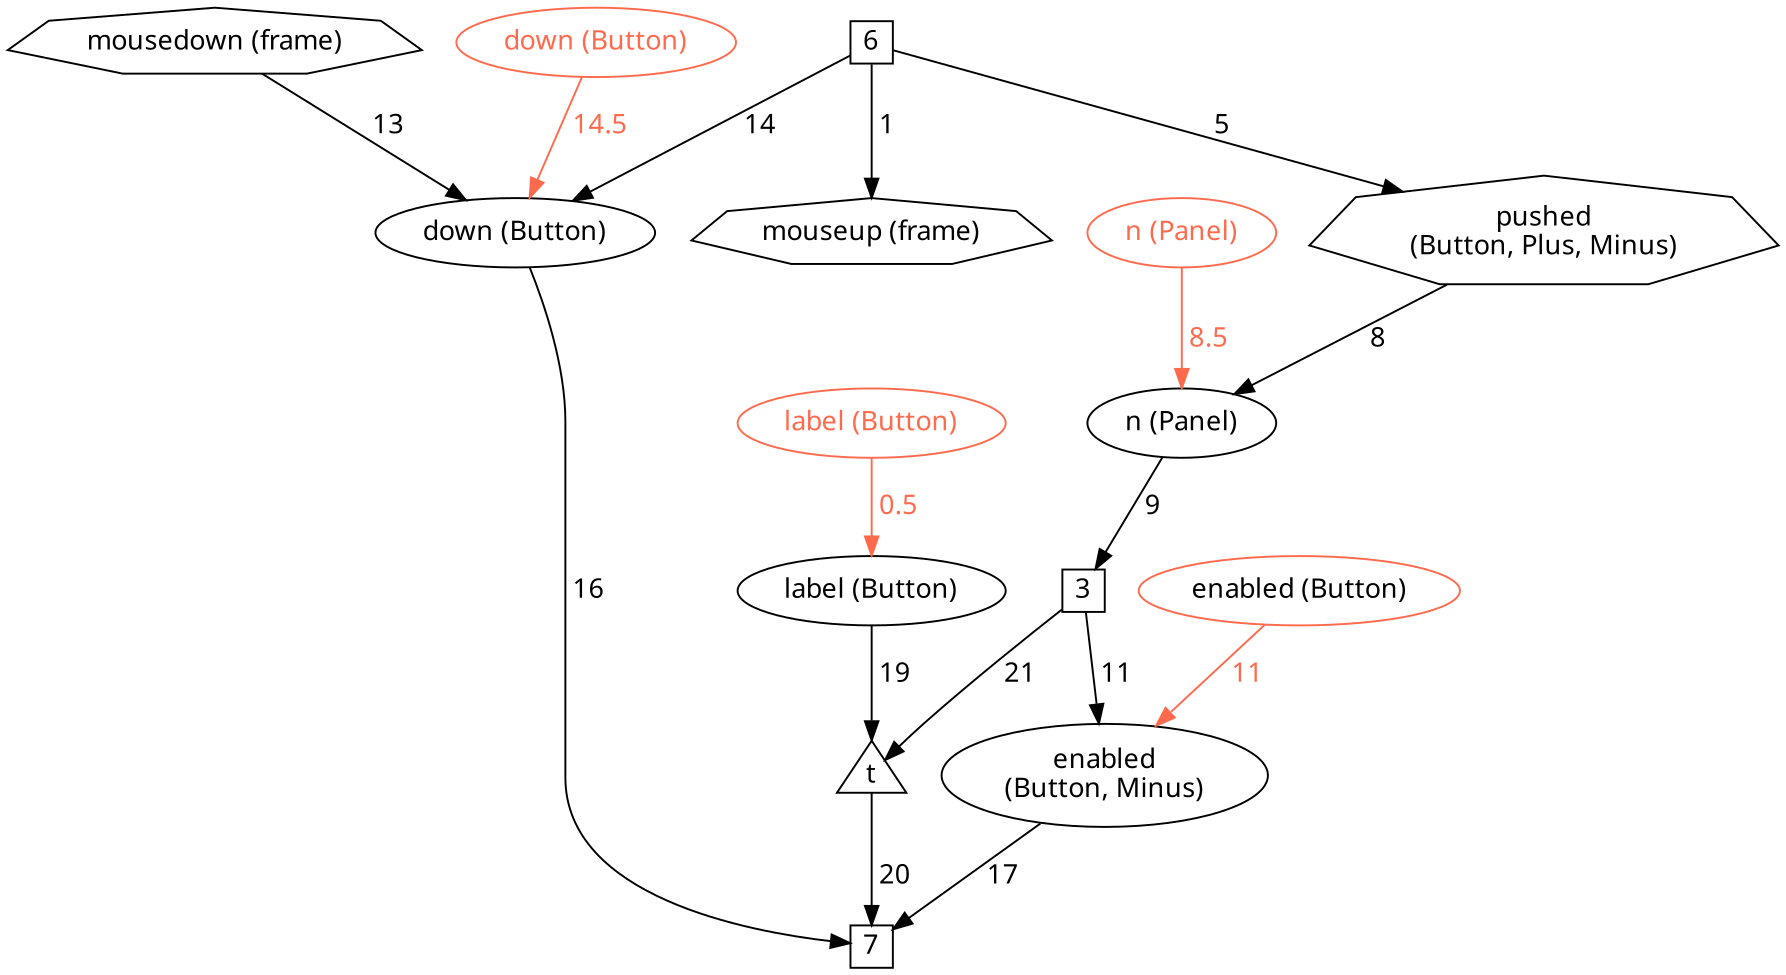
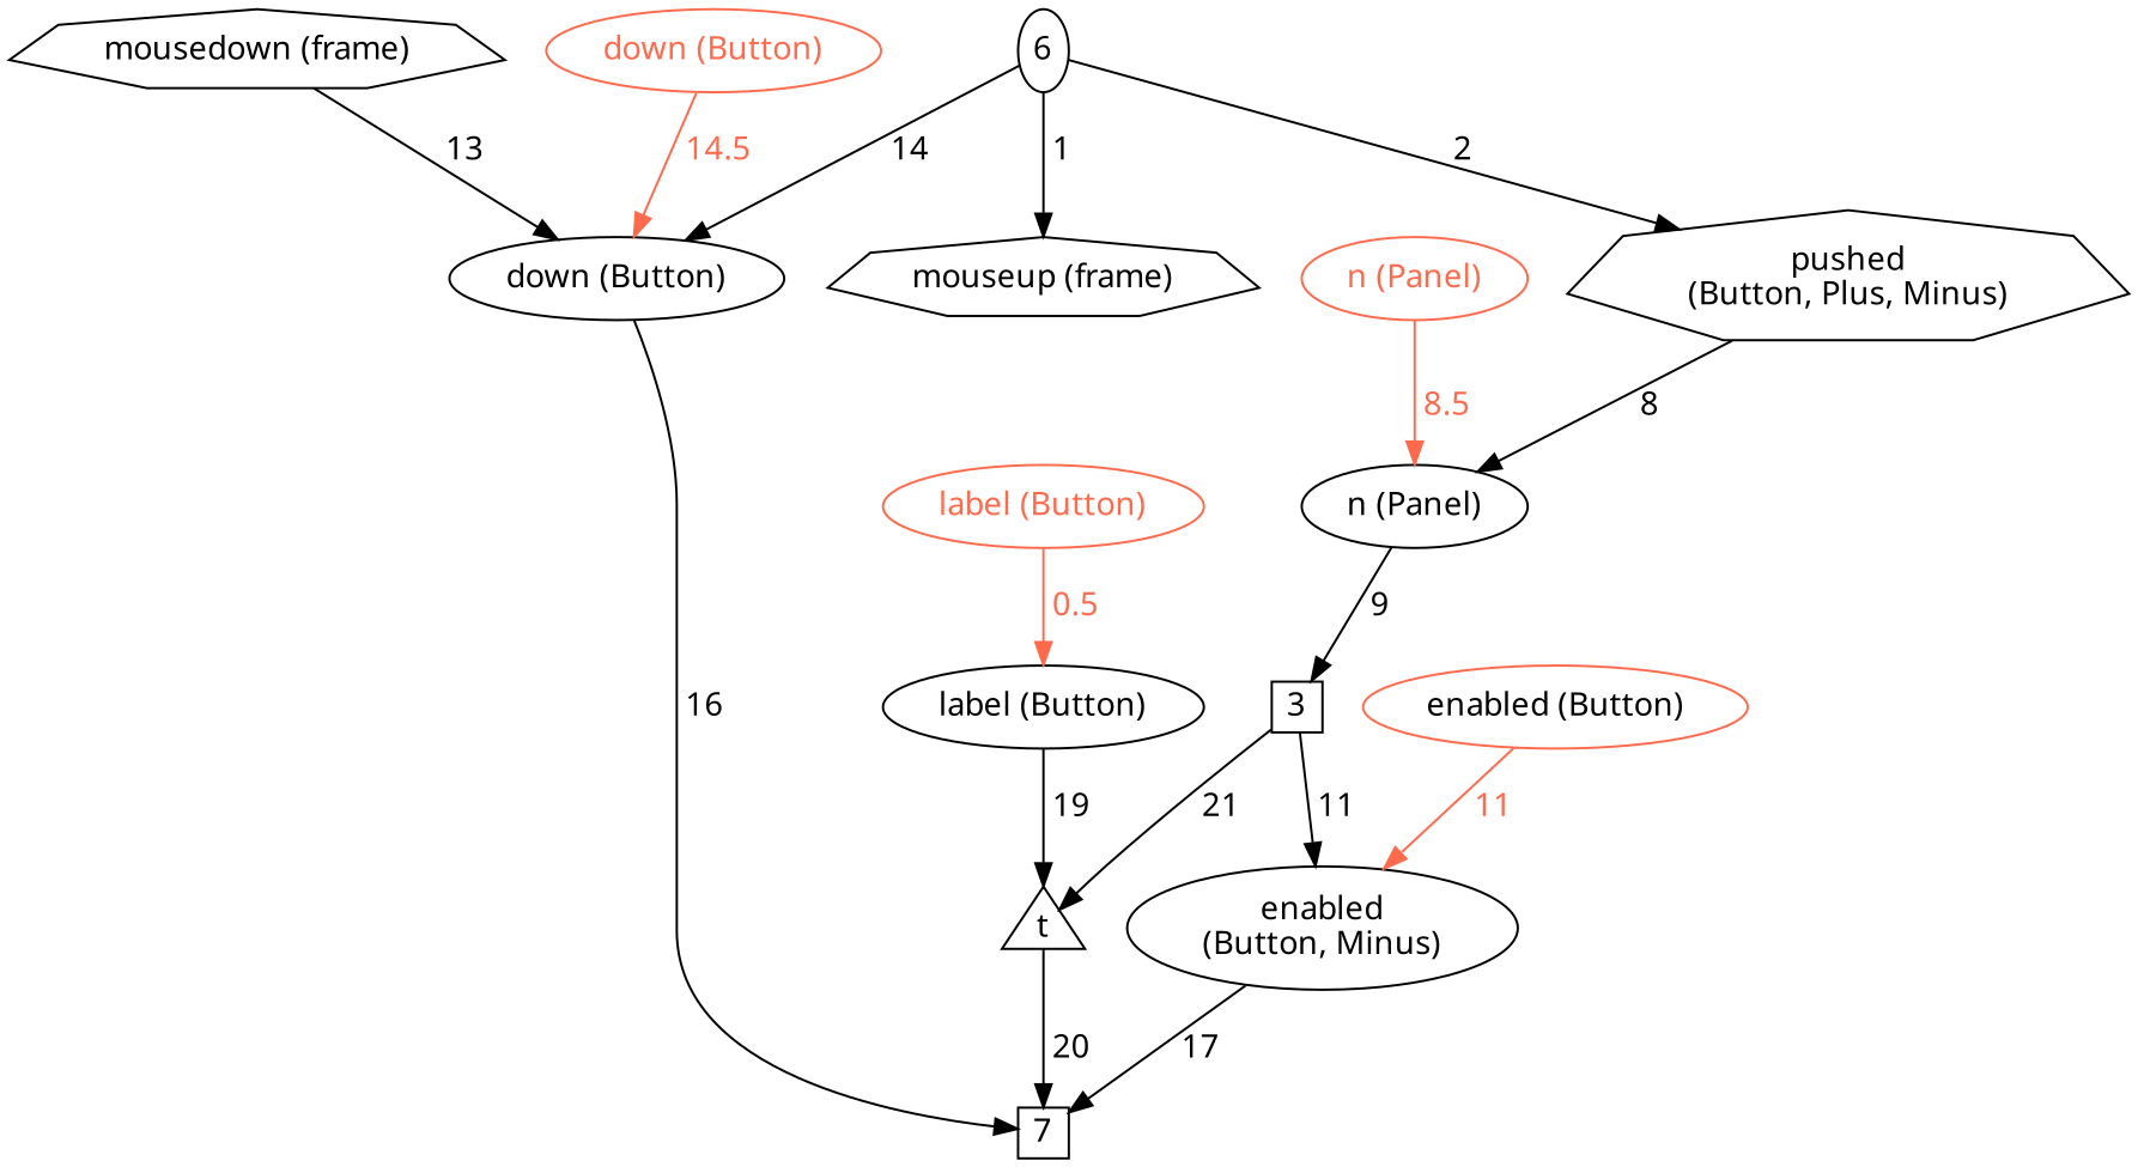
  digraph {
    node [fontname="Avenir Next"]
    edge [fontname="Avenir Next"]
    t [fixedsize=true shape=triangle width=0.5]
    n2 [fixedsize=true label=7 shape=square width=0.3]
    n3 [label="n (Panel)"]
    n4 [fixedsize=true label=3 shape=square width=0.3]
    n5 [label="enabled\n(Button, Minus)"]
    n6 [label="label (Button)"]
    n7 [label="mousedown (frame)" shape=septagon]
    n8 [label="down (Button)"]
    n9 [label="mouseup (frame)" shape=septagon]
-   n10 [fixedsize=true label=6 shape=square width=0.3]
+   n10 [fixedsize=true label=6 shape=ellipse width=0.3]
    n11 [label="pushed\n(Button, Plus, Minus)" shape=septagon]
    n12 [color="#ff6a4d" fontcolor="#ff6a4d" label="label (Button)"]
    n13 [color="#ff6a4d" fontcolor=black label="enabled (Button)"]
    n14 [color="#ff6a4d" fontcolor="#ff6a4d" label="n (Panel)"]
    n15 [color="#ff6a4d" fontcolor="#ff6a4d" label="down (Button)"]
    t -> n2 [label=" 20"]
    n3 -> n4 [label=" 9"]
    n4 -> t [label=" 21"]
    n4 -> n5 [label=" 11"]
    n5 -> n2 [label=" 17"]
    n6 -> t [label=" 19"]
    n7 -> n8 [label=" 13"]
    n8 -> n2 [label=" 16"]
    n10 -> n8 [label=" 14"]
    n10 -> n9 [label=" 1"]
-   n10 -> n11 [label=" 5"]
+   n10 -> n11 [label=" 2"]
    n11 -> n3 [label=" 8"]
    n12 -> n6 [color="#ff6a4d" fontcolor="#ff6a4d" label=" 0.5"]
    n13 -> n5 [color="#ff6a4d" fontcolor="#ff6a4d" label=" 11"]
    n14 -> n3 [color="#ff6a4d" fontcolor="#ff6a4d" label=" 8.5"]
    n15 -> n8 [color="#ff6a4d" fontcolor="#ff6a4d" label=" 14.5"]
  }
